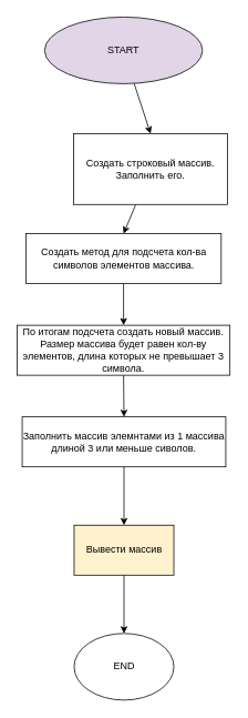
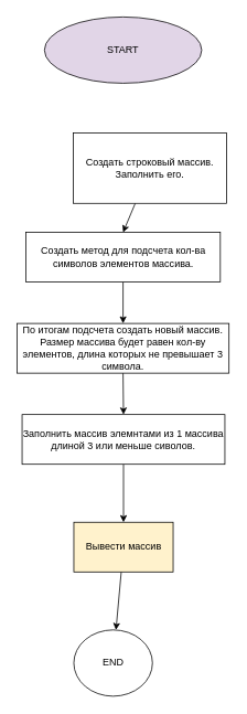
  <mxCell id="0" />
  <mxCell id="1" parent="0" />
- <mxCell id="2" style="edgeStyle=none;html=1;entryX=0.5;entryY=0;entryDx=0;entryDy=0;" edge="1" parent="1" source="3" target="5"><mxGeometry relative="1" as="geometry" /></mxCell>
  <mxCell id="3" value="START" style="ellipse;whiteSpace=wrap;html=1;fillColor=#e1d5e7;" vertex="1" parent="1"><mxGeometry x="53" y="20" width="190" height="80" as="geometry" /></mxCell>
  <mxCell id="4" style="edgeStyle=none;html=1;entryX=0.5;entryY=0;entryDx=0;entryDy=0;" edge="1" parent="1" source="5" target="7"><mxGeometry relative="1" as="geometry"><mxPoint x="148" y="270" as="targetPoint" /></mxGeometry></mxCell>
  <mxCell id="5" value="Создать строковый массив.&lt;br&gt;Заполнить его." style="rounded=0;whiteSpace=wrap;html=1;" vertex="1" parent="1"><mxGeometry x="88" y="160" width="185" height="85" as="geometry" /></mxCell>
  <mxCell id="6" style="edgeStyle=none;html=1;entryX=0.5;entryY=0;entryDx=0;entryDy=0;" edge="1" parent="1" source="7" target="9"><mxGeometry relative="1" as="geometry" /></mxCell>
  <mxCell id="7" value="Создать метод для подсчета кол-ва символов элементов массива." style="rounded=0;whiteSpace=wrap;html=1;" vertex="1" parent="1"><mxGeometry x="30.5" y="280" width="235" height="60" as="geometry" /></mxCell>
  <mxCell id="8" style="edgeStyle=none;html=1;exitX=0.5;exitY=1;exitDx=0;exitDy=0;entryX=0.5;entryY=0;entryDx=0;entryDy=0;" edge="1" parent="1" source="9" target="11"><mxGeometry relative="1" as="geometry" /></mxCell>
  <mxCell id="9" value="По итогам подсчета создать новый массив. Размер массива будет равен кол-ву элементов, длина которых не превышает 3 символа." style="rounded=0;whiteSpace=wrap;html=1;" vertex="1" parent="1"><mxGeometry x="20" y="390" width="256" height="60" as="geometry" /></mxCell>
  <mxCell id="10" style="edgeStyle=none;html=1;" edge="1" parent="1" source="11" target="13"><mxGeometry relative="1" as="geometry" /></mxCell>
  <mxCell id="11" value="Заполнить массив элемнтами из 1 массива длиной 3 или меньше сиволов." style="rounded=0;whiteSpace=wrap;html=1;" vertex="1" parent="1"><mxGeometry x="26" y="500" width="245" height="60" as="geometry" /></mxCell>
  <mxCell id="12" style="edgeStyle=none;html=1;" edge="1" parent="1" source="13" target="14"><mxGeometry relative="1" as="geometry" /></mxCell>
  <mxCell id="13" value="Вывести массив" style="rounded=0;whiteSpace=wrap;html=1;fillColor=#fff2cc;" vertex="1" parent="1"><mxGeometry x="88.5" y="630" width="120" height="60" as="geometry" /></mxCell>
- <mxCell id="14" value="END" style="ellipse;whiteSpace=wrap;html=1;" vertex="1" parent="1"><mxGeometry x="88.5" y="760" width="120" height="80" as="geometry" /></mxCell>
+ <mxCell id="14" value="END" style="ellipse;whiteSpace=wrap;html=1;" vertex="1" parent="1"><mxGeometry x="88.5" y="760" width="95" height="80" as="geometry" /></mxCell>
